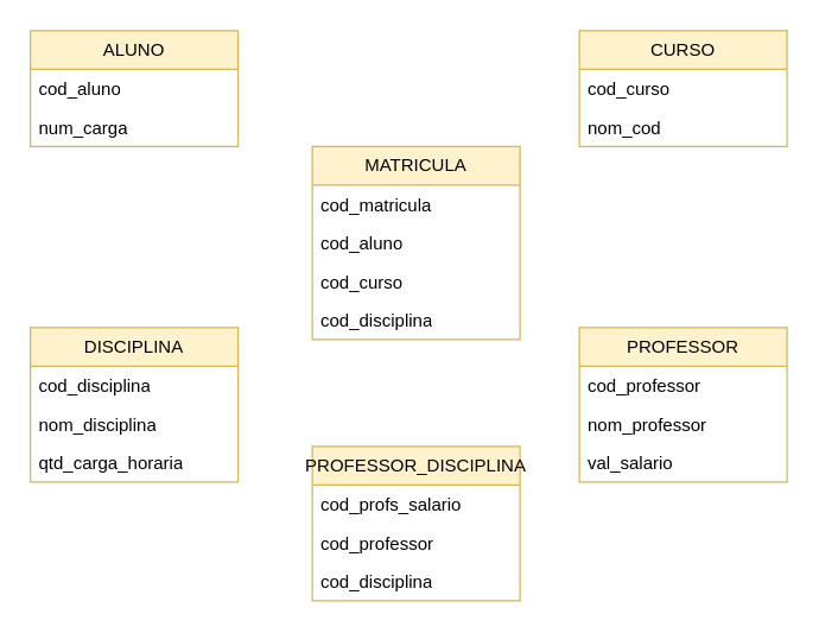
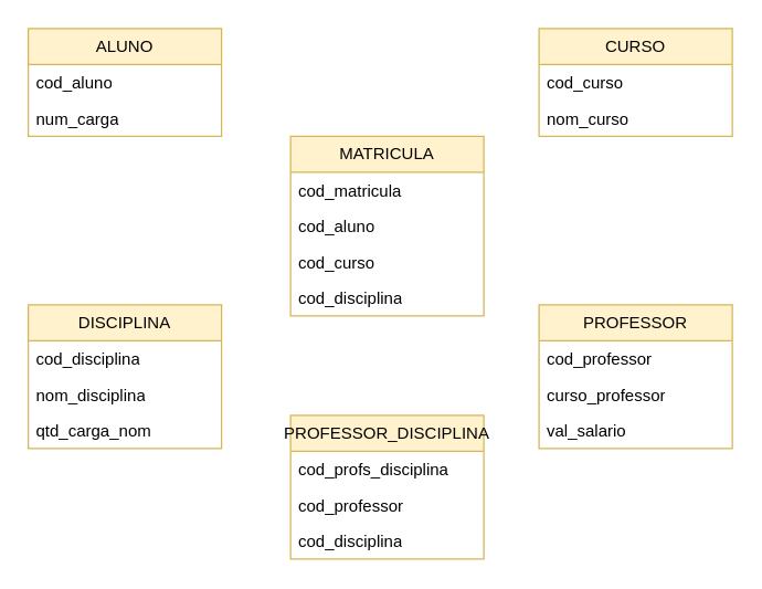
  <mxCell id="0" />
  <mxCell id="1" parent="0" />
  <mxCell id="2" value="CURSO" style="swimlane;fontStyle=0;childLayout=stackLayout;horizontal=1;startSize=26;fillColor=#fff2cc;horizontalStack=0;resizeParent=1;resizeParentMax=0;resizeLast=0;collapsible=1;marginBottom=0;whiteSpace=wrap;html=1;strokeColor=#d6b656;" vertex="1" parent="1"><mxGeometry x="390" y="20" width="140" height="78" as="geometry" /></mxCell>
  <mxCell id="3" value="cod_curso" style="text;strokeColor=none;fillColor=none;align=left;verticalAlign=top;spacingLeft=4;spacingRight=4;overflow=hidden;rotatable=0;points=[[0,0.5],[1,0.5]];portConstraint=eastwest;whiteSpace=wrap;html=1;" vertex="1" parent="2"><mxGeometry y="26" width="140" height="26" as="geometry" /></mxCell>
- <mxCell id="4" value="nom_cod" style="text;strokeColor=none;fillColor=none;align=left;verticalAlign=top;spacingLeft=4;spacingRight=4;overflow=hidden;rotatable=0;points=[[0,0.5],[1,0.5]];portConstraint=eastwest;whiteSpace=wrap;html=1;" vertex="1" parent="2"><mxGeometry y="52" width="140" height="26" as="geometry" /></mxCell>
+ <mxCell id="4" value="nom_curso" style="text;strokeColor=none;fillColor=none;align=left;verticalAlign=top;spacingLeft=4;spacingRight=4;overflow=hidden;rotatable=0;points=[[0,0.5],[1,0.5]];portConstraint=eastwest;whiteSpace=wrap;html=1;" vertex="1" parent="2"><mxGeometry y="52" width="140" height="26" as="geometry" /></mxCell>
  <mxCell id="5" value="ALUNO" style="swimlane;fontStyle=0;childLayout=stackLayout;horizontal=1;startSize=26;fillColor=#fff2cc;horizontalStack=0;resizeParent=1;resizeParentMax=0;resizeLast=0;collapsible=1;marginBottom=0;whiteSpace=wrap;html=1;strokeColor=#d6b656;" vertex="1" parent="1"><mxGeometry x="20" y="20" width="140" height="78" as="geometry" /></mxCell>
  <mxCell id="6" value="cod_aluno" style="text;strokeColor=none;fillColor=none;align=left;verticalAlign=top;spacingLeft=4;spacingRight=4;overflow=hidden;rotatable=0;points=[[0,0.5],[1,0.5]];portConstraint=eastwest;whiteSpace=wrap;html=1;" vertex="1" parent="5"><mxGeometry y="26" width="140" height="26" as="geometry" /></mxCell>
  <mxCell id="7" value="num_carga" style="text;strokeColor=none;fillColor=none;align=left;verticalAlign=top;spacingLeft=4;spacingRight=4;overflow=hidden;rotatable=0;points=[[0,0.5],[1,0.5]];portConstraint=eastwest;whiteSpace=wrap;html=1;" vertex="1" parent="5"><mxGeometry y="52" width="140" height="26" as="geometry" /></mxCell>
  <mxCell id="8" value="DISCIPLINA" style="swimlane;fontStyle=0;childLayout=stackLayout;horizontal=1;startSize=26;fillColor=#fff2cc;horizontalStack=0;resizeParent=1;resizeParentMax=0;resizeLast=0;collapsible=1;marginBottom=0;whiteSpace=wrap;html=1;strokeColor=#d6b656;" vertex="1" parent="1"><mxGeometry x="20" y="220" width="140" height="104" as="geometry" /></mxCell>
  <mxCell id="9" value="cod_disciplina" style="text;strokeColor=none;fillColor=none;align=left;verticalAlign=top;spacingLeft=4;spacingRight=4;overflow=hidden;rotatable=0;points=[[0,0.5],[1,0.5]];portConstraint=eastwest;whiteSpace=wrap;html=1;" vertex="1" parent="8"><mxGeometry y="26" width="140" height="26" as="geometry" /></mxCell>
  <mxCell id="10" value="nom_disciplina" style="text;strokeColor=none;fillColor=none;align=left;verticalAlign=top;spacingLeft=4;spacingRight=4;overflow=hidden;rotatable=0;points=[[0,0.5],[1,0.5]];portConstraint=eastwest;whiteSpace=wrap;html=1;" vertex="1" parent="8"><mxGeometry y="52" width="140" height="26" as="geometry" /></mxCell>
- <mxCell id="11" value="qtd_carga_horaria" style="text;strokeColor=none;fillColor=none;align=left;verticalAlign=top;spacingLeft=4;spacingRight=4;overflow=hidden;rotatable=0;points=[[0,0.5],[1,0.5]];portConstraint=eastwest;whiteSpace=wrap;html=1;" vertex="1" parent="8"><mxGeometry y="78" width="140" height="26" as="geometry" /></mxCell>
+ <mxCell id="11" value="qtd_carga_nom" style="text;strokeColor=none;fillColor=none;align=left;verticalAlign=top;spacingLeft=4;spacingRight=4;overflow=hidden;rotatable=0;points=[[0,0.5],[1,0.5]];portConstraint=eastwest;whiteSpace=wrap;html=1;" vertex="1" parent="8"><mxGeometry y="78" width="140" height="26" as="geometry" /></mxCell>
  <mxCell id="12" value="PROFESSOR" style="swimlane;fontStyle=0;childLayout=stackLayout;horizontal=1;startSize=26;fillColor=#fff2cc;horizontalStack=0;resizeParent=1;resizeParentMax=0;resizeLast=0;collapsible=1;marginBottom=0;whiteSpace=wrap;html=1;strokeColor=#d6b656;" vertex="1" parent="1"><mxGeometry x="390" y="220" width="140" height="104" as="geometry" /></mxCell>
  <mxCell id="13" value="cod_professor" style="text;strokeColor=none;fillColor=none;align=left;verticalAlign=top;spacingLeft=4;spacingRight=4;overflow=hidden;rotatable=0;points=[[0,0.5],[1,0.5]];portConstraint=eastwest;whiteSpace=wrap;html=1;" vertex="1" parent="12"><mxGeometry y="26" width="140" height="26" as="geometry" /></mxCell>
- <mxCell id="14" value="nom_professor" style="text;strokeColor=none;fillColor=none;align=left;verticalAlign=top;spacingLeft=4;spacingRight=4;overflow=hidden;rotatable=0;points=[[0,0.5],[1,0.5]];portConstraint=eastwest;whiteSpace=wrap;html=1;" vertex="1" parent="12"><mxGeometry y="52" width="140" height="26" as="geometry" /></mxCell>
+ <mxCell id="14" value="curso_professor" style="text;strokeColor=none;fillColor=none;align=left;verticalAlign=top;spacingLeft=4;spacingRight=4;overflow=hidden;rotatable=0;points=[[0,0.5],[1,0.5]];portConstraint=eastwest;whiteSpace=wrap;html=1;" vertex="1" parent="12"><mxGeometry y="52" width="140" height="26" as="geometry" /></mxCell>
  <mxCell id="15" value="val_salario" style="text;strokeColor=none;fillColor=none;align=left;verticalAlign=top;spacingLeft=4;spacingRight=4;overflow=hidden;rotatable=0;points=[[0,0.5],[1,0.5]];portConstraint=eastwest;whiteSpace=wrap;html=1;" vertex="1" parent="12"><mxGeometry y="78" width="140" height="26" as="geometry" /></mxCell>
  <mxCell id="16" value="MATRICULA" style="swimlane;fontStyle=0;childLayout=stackLayout;horizontal=1;startSize=26;fillColor=#fff2cc;horizontalStack=0;resizeParent=1;resizeParentMax=0;resizeLast=0;collapsible=1;marginBottom=0;whiteSpace=wrap;html=1;strokeColor=#d6b656;" vertex="1" parent="1"><mxGeometry x="210" y="98" width="140" height="130" as="geometry" /></mxCell>
  <mxCell id="17" value="cod_matricula" style="text;strokeColor=none;fillColor=none;align=left;verticalAlign=top;spacingLeft=4;spacingRight=4;overflow=hidden;rotatable=0;points=[[0,0.5],[1,0.5]];portConstraint=eastwest;whiteSpace=wrap;html=1;" vertex="1" parent="16"><mxGeometry y="26" width="140" height="26" as="geometry" /></mxCell>
  <mxCell id="18" value="cod_aluno" style="text;strokeColor=none;fillColor=none;align=left;verticalAlign=top;spacingLeft=4;spacingRight=4;overflow=hidden;rotatable=0;points=[[0,0.5],[1,0.5]];portConstraint=eastwest;whiteSpace=wrap;html=1;" vertex="1" parent="16"><mxGeometry y="52" width="140" height="26" as="geometry" /></mxCell>
  <mxCell id="19" value="cod_curso" style="text;strokeColor=none;fillColor=none;align=left;verticalAlign=top;spacingLeft=4;spacingRight=4;overflow=hidden;rotatable=0;points=[[0,0.5],[1,0.5]];portConstraint=eastwest;whiteSpace=wrap;html=1;" vertex="1" parent="16"><mxGeometry y="78" width="140" height="26" as="geometry" /></mxCell>
  <mxCell id="20" value="cod_disciplina" style="text;strokeColor=none;fillColor=none;align=left;verticalAlign=top;spacingLeft=4;spacingRight=4;overflow=hidden;rotatable=0;points=[[0,0.5],[1,0.5]];portConstraint=eastwest;whiteSpace=wrap;html=1;" vertex="1" parent="16"><mxGeometry y="104" width="140" height="26" as="geometry" /></mxCell>
  <mxCell id="21" value="PROFESSOR_DISCIPLINA" style="swimlane;fontStyle=0;childLayout=stackLayout;horizontal=1;startSize=26;fillColor=#fff2cc;horizontalStack=0;resizeParent=1;resizeParentMax=0;resizeLast=0;collapsible=1;marginBottom=0;whiteSpace=wrap;html=1;strokeColor=#d6b656;" vertex="1" parent="1"><mxGeometry x="210" y="300" width="140" height="104" as="geometry" /></mxCell>
- <mxCell id="22" value="cod_profs_salario" style="text;strokeColor=none;fillColor=none;align=left;verticalAlign=top;spacingLeft=4;spacingRight=4;overflow=hidden;rotatable=0;points=[[0,0.5],[1,0.5]];portConstraint=eastwest;whiteSpace=wrap;html=1;" vertex="1" parent="21"><mxGeometry y="26" width="140" height="26" as="geometry" /></mxCell>
+ <mxCell id="22" value="cod_profs_disciplina" style="text;strokeColor=none;fillColor=none;align=left;verticalAlign=top;spacingLeft=4;spacingRight=4;overflow=hidden;rotatable=0;points=[[0,0.5],[1,0.5]];portConstraint=eastwest;whiteSpace=wrap;html=1;" vertex="1" parent="21"><mxGeometry y="26" width="140" height="26" as="geometry" /></mxCell>
  <mxCell id="23" value="cod_professor" style="text;strokeColor=none;fillColor=none;align=left;verticalAlign=top;spacingLeft=4;spacingRight=4;overflow=hidden;rotatable=0;points=[[0,0.5],[1,0.5]];portConstraint=eastwest;whiteSpace=wrap;html=1;" vertex="1" parent="21"><mxGeometry y="52" width="140" height="26" as="geometry" /></mxCell>
  <mxCell id="24" value="cod_disciplina" style="text;strokeColor=none;fillColor=none;align=left;verticalAlign=top;spacingLeft=4;spacingRight=4;overflow=hidden;rotatable=0;points=[[0,0.5],[1,0.5]];portConstraint=eastwest;whiteSpace=wrap;html=1;" vertex="1" parent="21"><mxGeometry y="78" width="140" height="26" as="geometry" /></mxCell>
